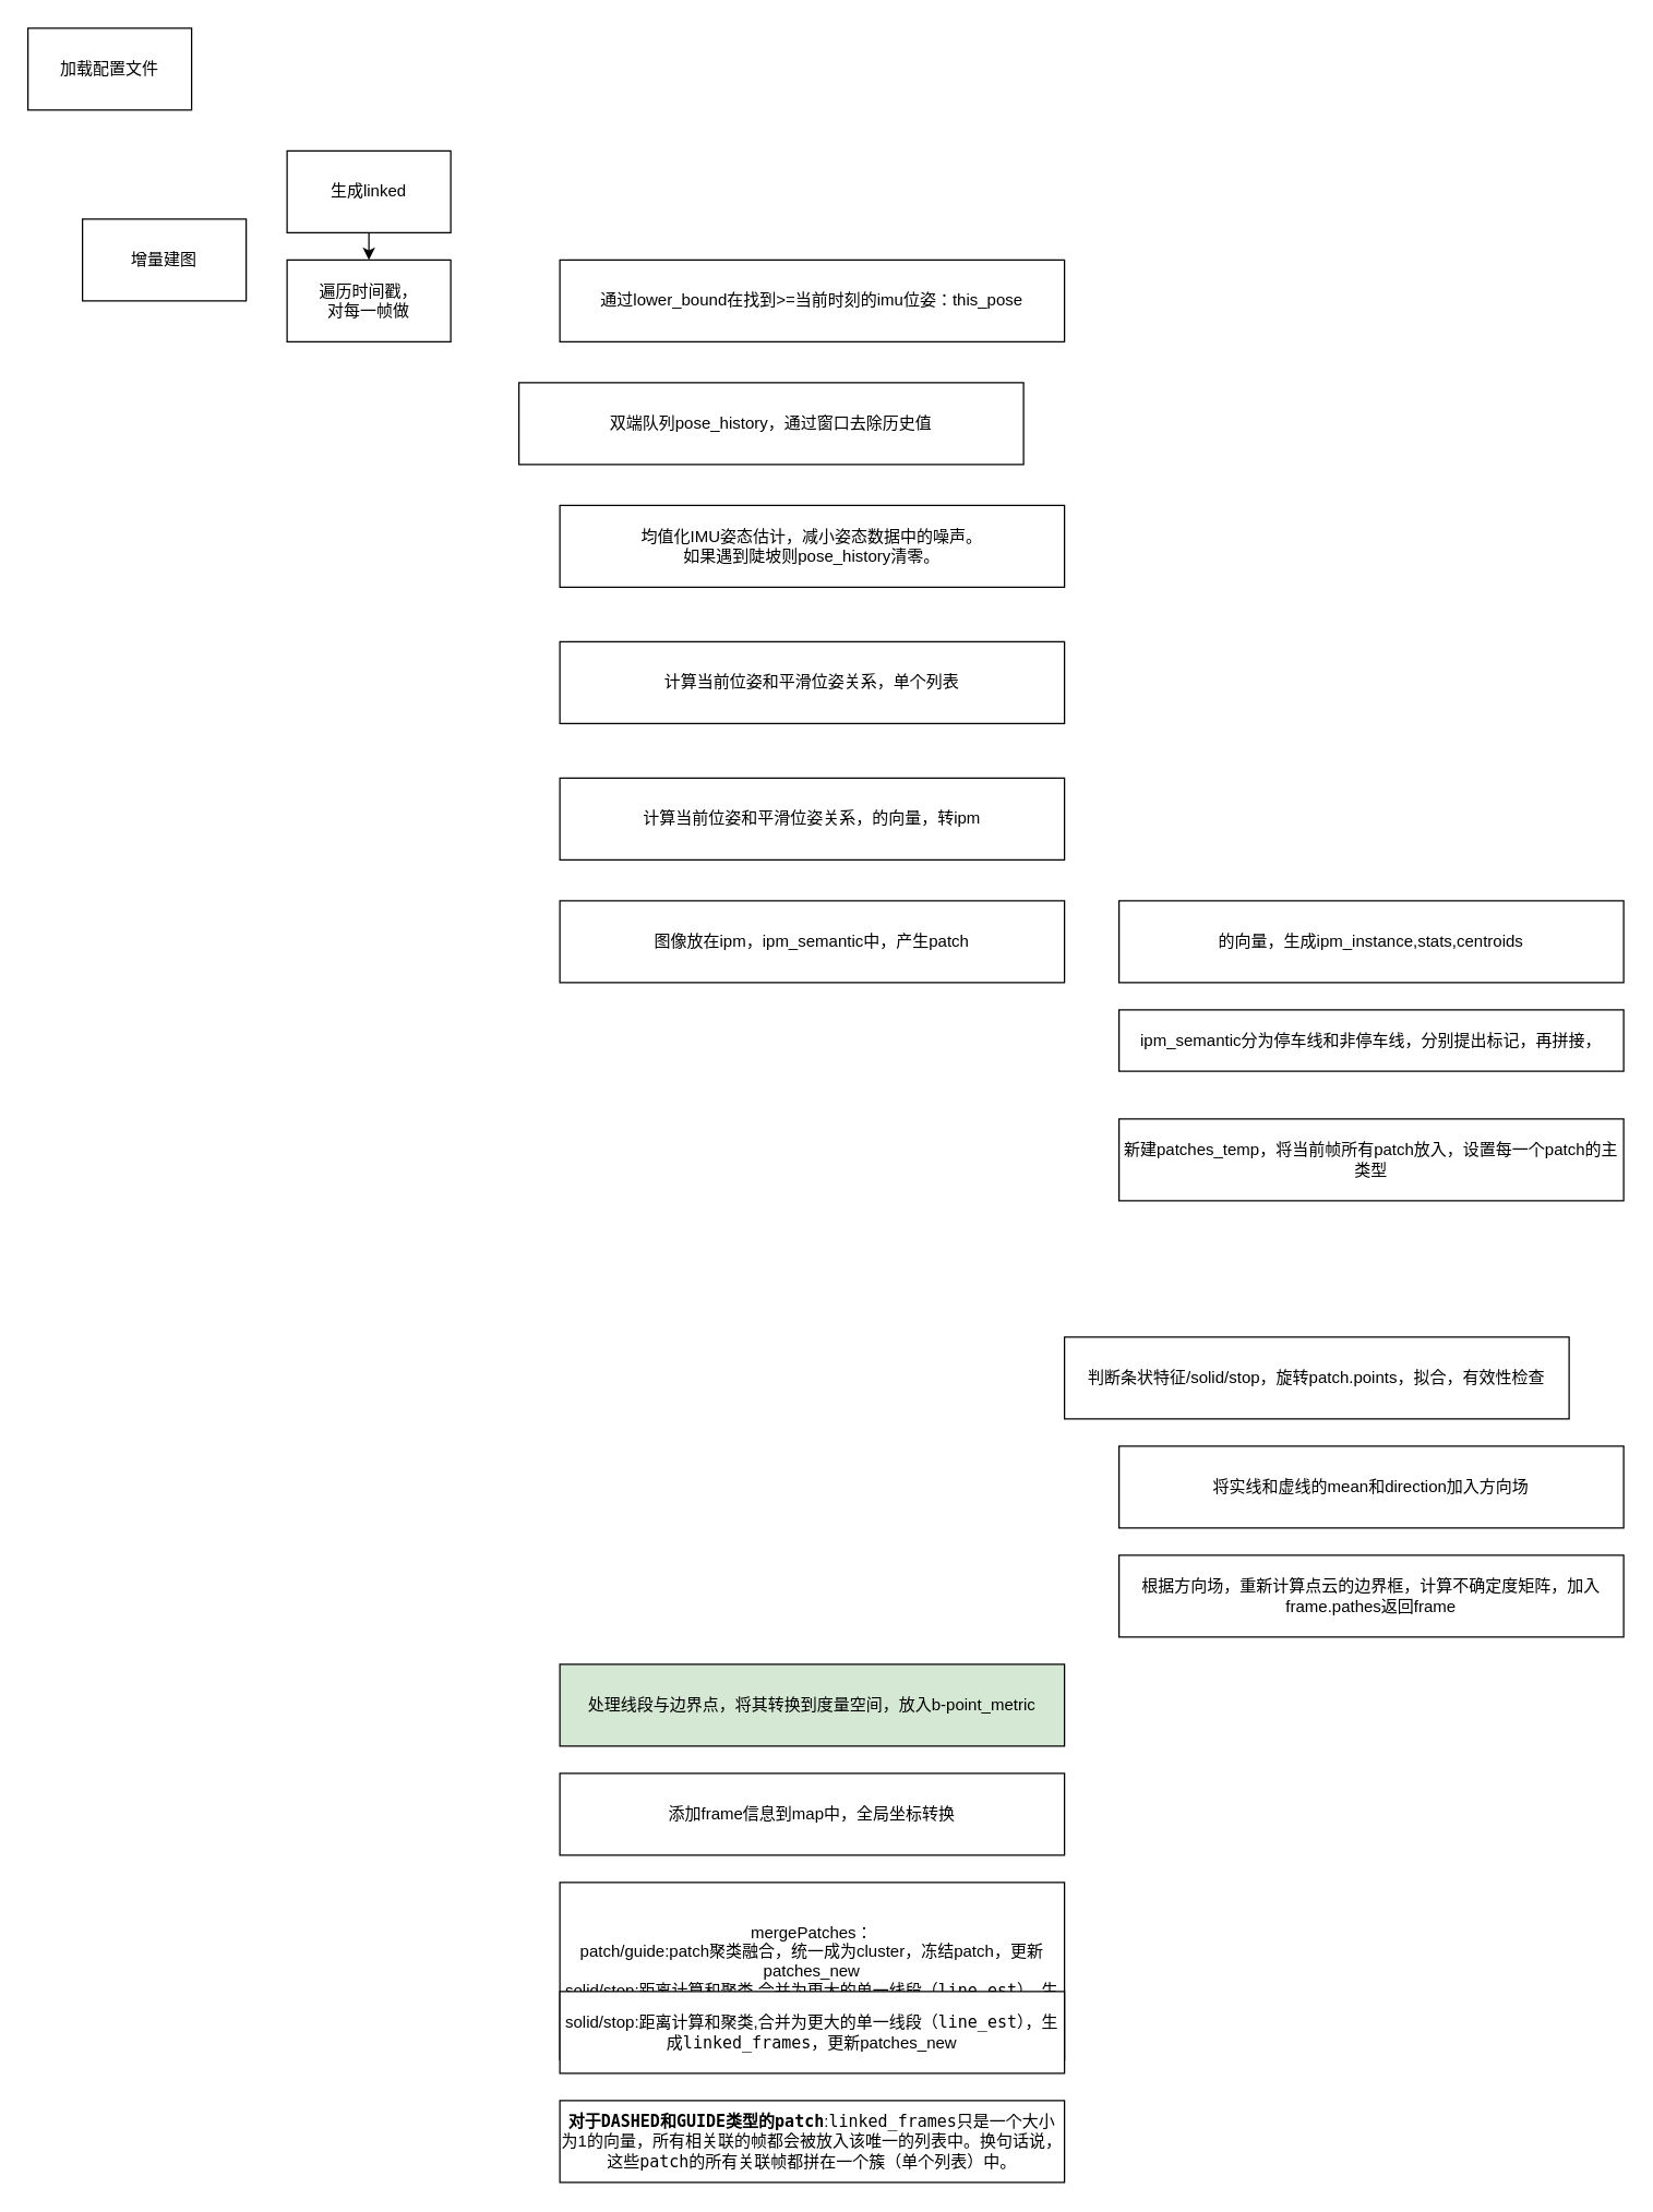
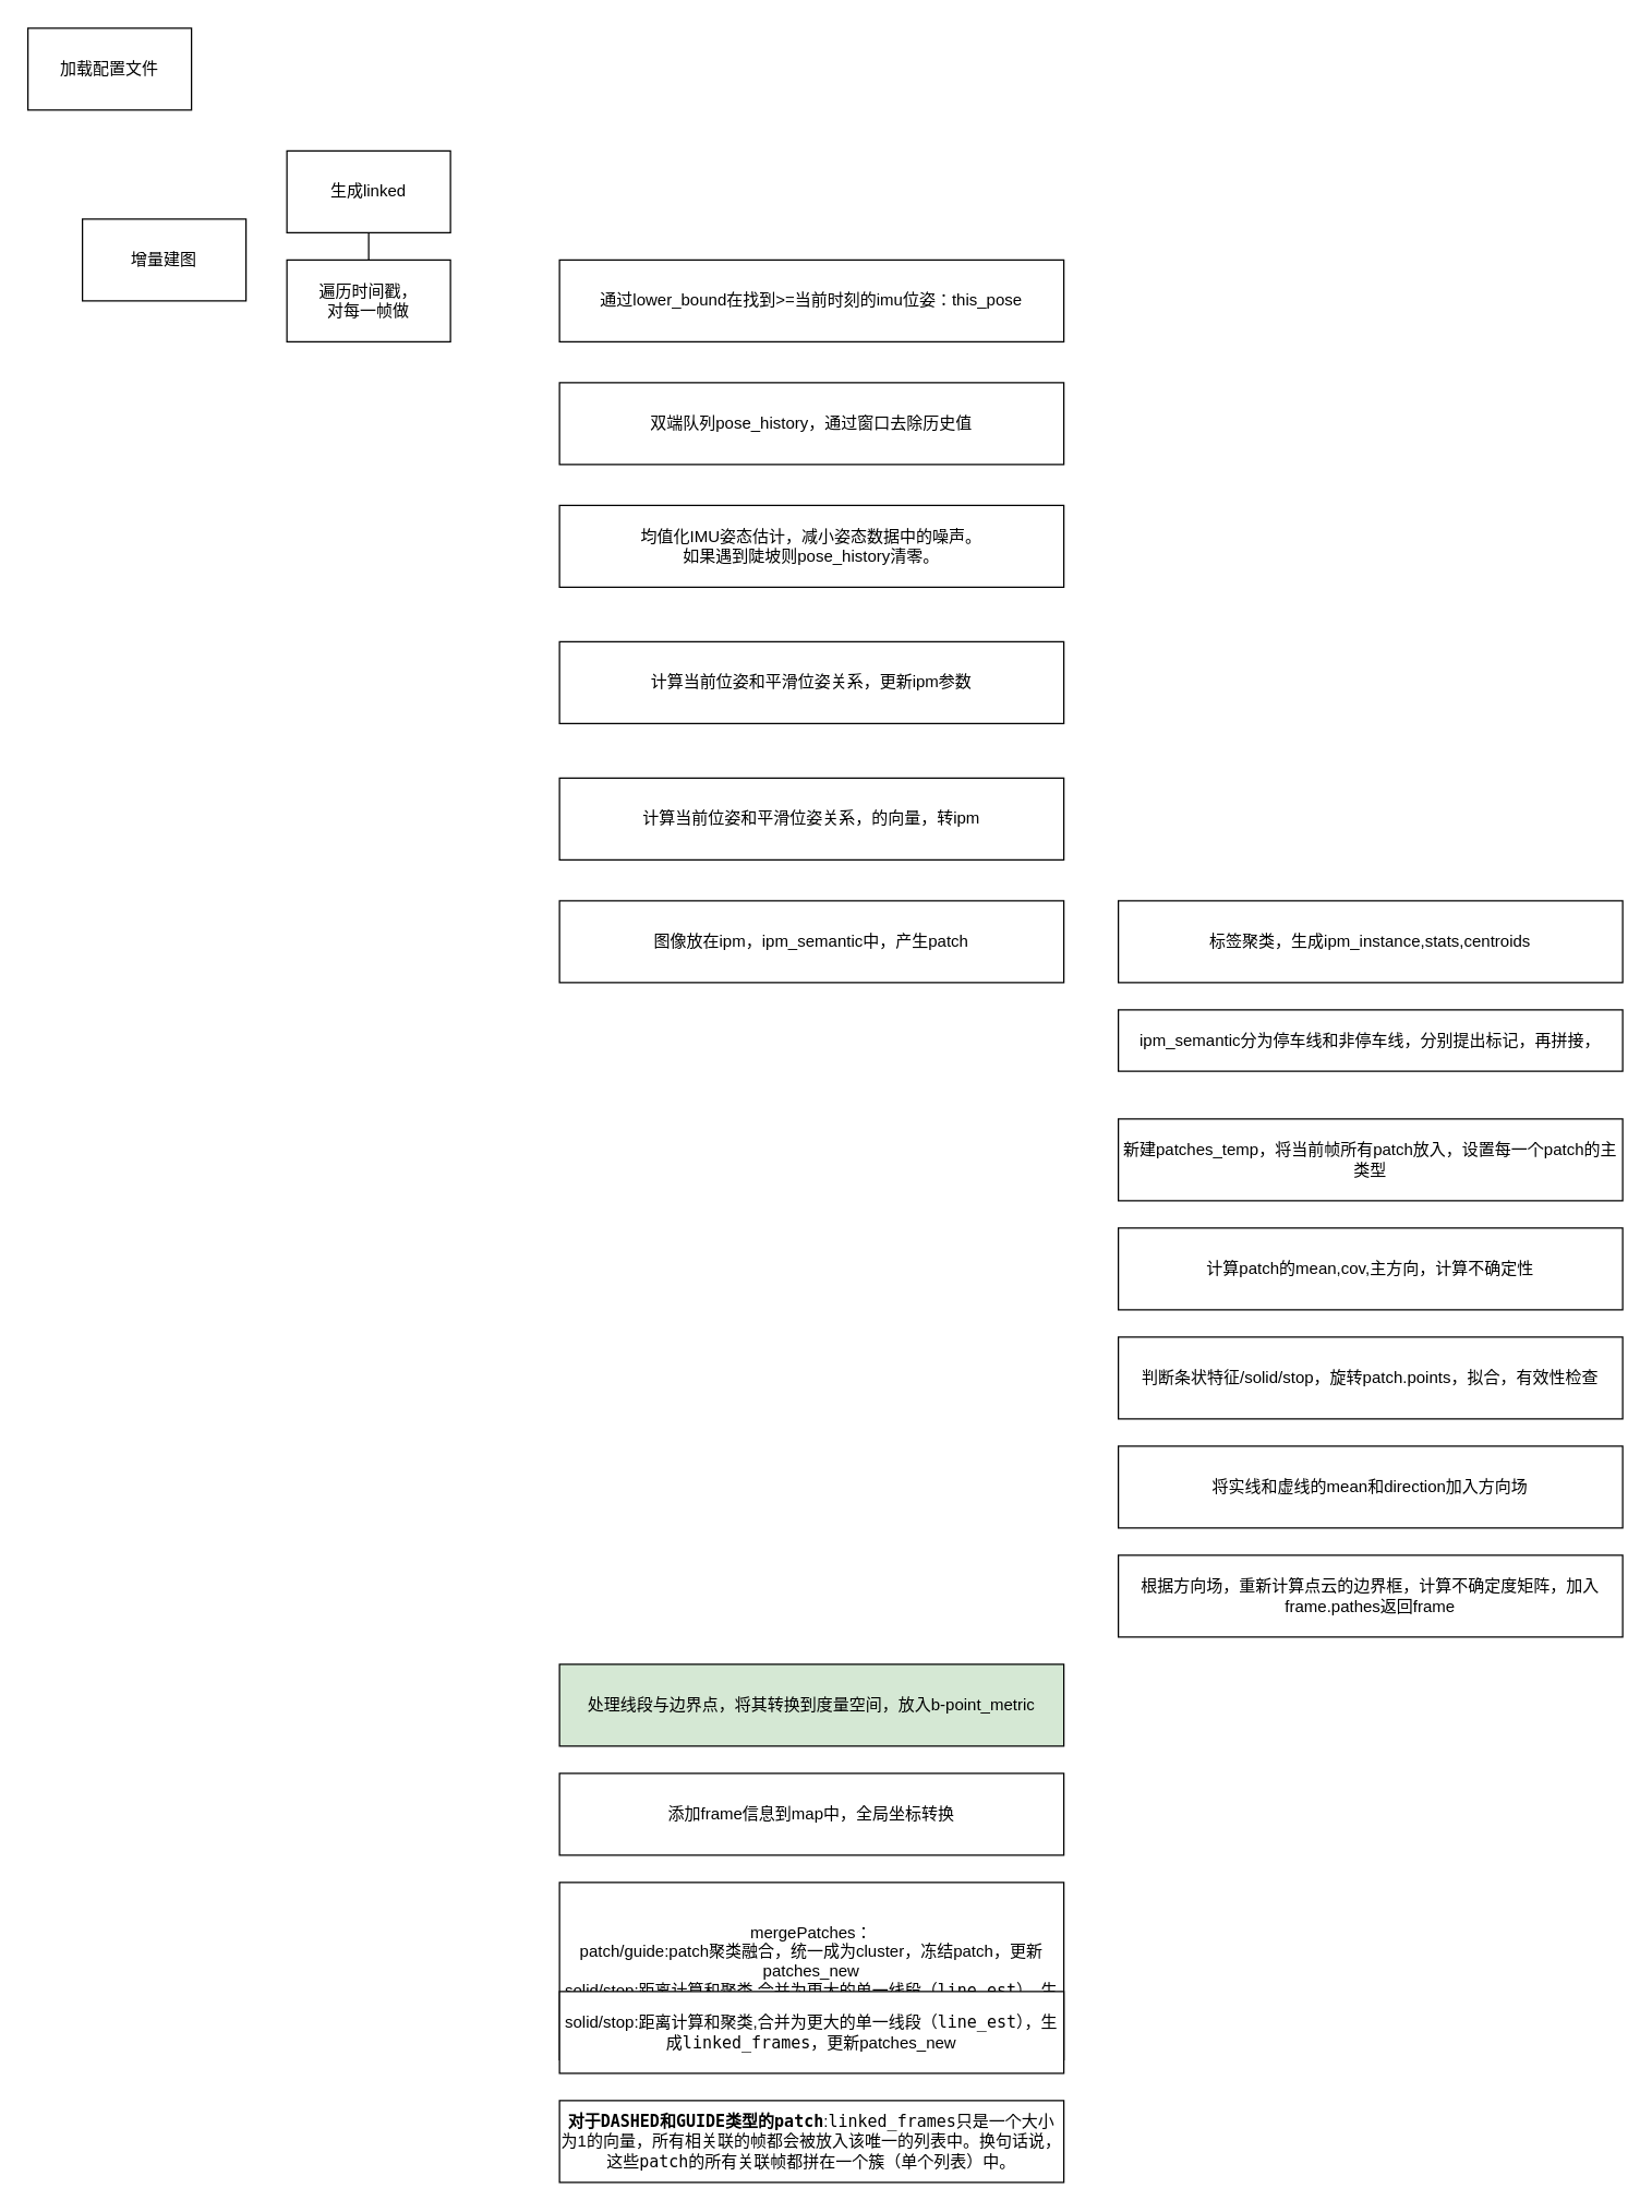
  <mxCell id="0" />
  <mxCell id="1" parent="0" />
  <mxCell id="2" value="加载配置文件" style="rounded=0;whiteSpace=wrap;html=1;" vertex="1" parent="1"><mxGeometry x="20" y="20" width="120" height="60" as="geometry" /></mxCell>
  <mxCell id="3" value="增量建图" style="rounded=0;whiteSpace=wrap;html=1;" vertex="1" parent="1"><mxGeometry x="60" y="160" width="120" height="60" as="geometry" /></mxCell>
- <mxCell id="4" style="edgeStyle=orthogonalEdgeStyle;rounded=0;orthogonalLoop=1;jettySize=auto;html=1;exitX=0.5;exitY=1;exitDx=0;exitDy=0;entryX=0.5;entryY=0;entryDx=0;entryDy=0;" edge="1" parent="1" source="5" target="6"><mxGeometry relative="1" as="geometry" /></mxCell>
+ <mxCell id="4" style="edgeStyle=orthogonalEdgeStyle;rounded=0;orthogonalLoop=1;jettySize=auto;html=1;exitX=0.5;exitY=1;exitDx=0;exitDy=0;entryX=0.5;entryY=0;entryDx=0;entryDy=0;endArrow=none;" edge="1" parent="1" source="5" target="6"><mxGeometry relative="1" as="geometry" /></mxCell>
  <mxCell id="5" value="生成linked" style="rounded=0;whiteSpace=wrap;html=1;" vertex="1" parent="1"><mxGeometry x="210" y="110" width="120" height="60" as="geometry" /></mxCell>
  <mxCell id="6" value="&lt;div&gt;遍历时间戳，&lt;/div&gt;&lt;div&gt;对每一帧做&lt;/div&gt;" style="rounded=0;whiteSpace=wrap;html=1;" vertex="1" parent="1"><mxGeometry x="210" y="190" width="120" height="60" as="geometry" /></mxCell>
  <mxCell id="7" value="通过lower_bound在找到&amp;gt;=当前时刻的imu位姿：this_pose" style="rounded=0;whiteSpace=wrap;html=1;" vertex="1" parent="1"><mxGeometry x="410" y="190" width="370" height="60" as="geometry" /></mxCell>
- <mxCell id="8" value="双端队列pose_history，通过窗口去除历史值" style="rounded=0;whiteSpace=wrap;html=1;" vertex="1" parent="1"><mxGeometry x="380" y="280" width="370" height="60" as="geometry" /></mxCell>
+ <mxCell id="8" value="双端队列pose_history，通过窗口去除历史值" style="rounded=0;whiteSpace=wrap;html=1;" vertex="1" parent="1"><mxGeometry x="410" y="280" width="370" height="60" as="geometry" /></mxCell>
  <mxCell id="9" value="&lt;div&gt;均值化IMU姿态估计，减小姿态数据中的噪声。&lt;/div&gt;&lt;div&gt;如果遇到陡坡则pose_history清零。&lt;br&gt;&lt;/div&gt;" style="rounded=0;whiteSpace=wrap;html=1;" vertex="1" parent="1"><mxGeometry x="410" y="370" width="370" height="60" as="geometry" /></mxCell>
- <mxCell id="10" value="计算当前位姿和平滑位姿关系，单个列表" style="rounded=0;whiteSpace=wrap;html=1;" vertex="1" parent="1"><mxGeometry x="410" y="470" width="370" height="60" as="geometry" /></mxCell>
+ <mxCell id="10" value="计算当前位姿和平滑位姿关系，更新ipm参数" style="rounded=0;whiteSpace=wrap;html=1;" vertex="1" parent="1"><mxGeometry x="410" y="470" width="370" height="60" as="geometry" /></mxCell>
  <mxCell id="11" value="计算当前位姿和平滑位姿关系，的向量，转ipm" style="rounded=0;whiteSpace=wrap;html=1;" vertex="1" parent="1"><mxGeometry x="410" y="570" width="370" height="60" as="geometry" /></mxCell>
  <mxCell id="12" value="&lt;div&gt;图像放在ipm，ipm_semantic中，产生patch&lt;/div&gt;" style="rounded=0;whiteSpace=wrap;html=1;" vertex="1" parent="1"><mxGeometry x="410" y="660" width="370" height="60" as="geometry" /></mxCell>
- <mxCell id="13" value="的向量，生成ipm_instance,stats,centroids" style="rounded=0;whiteSpace=wrap;html=1;" vertex="1" parent="1"><mxGeometry x="820" y="660" width="370" height="60" as="geometry" /></mxCell>
+ <mxCell id="13" value="标签聚类，生成ipm_instance,stats,centroids" style="rounded=0;whiteSpace=wrap;html=1;" vertex="1" parent="1"><mxGeometry x="820" y="660" width="370" height="60" as="geometry" /></mxCell>
  <mxCell id="14" value="ipm_semantic分为停车线和非停车线，分别提出标记，再拼接，" style="rounded=0;whiteSpace=wrap;html=1;" vertex="1" parent="1"><mxGeometry x="820" y="740" width="370" height="45" as="geometry" /></mxCell>
  <mxCell id="15" value="新建patches_temp，将当前帧所有patch放入，设置每一个patch的主类型" style="rounded=0;whiteSpace=wrap;html=1;" vertex="1" parent="1"><mxGeometry x="820" y="820" width="370" height="60" as="geometry" /></mxCell>
- <mxCell id="17" value="判断条状特征/solid/stop，旋转patch.points，拟合，有效性检查" style="rounded=0;whiteSpace=wrap;html=1;" vertex="1" parent="1"><mxGeometry x="780" y="980" width="370" height="60" as="geometry" /></mxCell>
+ <mxCell id="16" value="计算patch的mean,cov,主方向，计算不确定性" style="rounded=0;whiteSpace=wrap;html=1;" vertex="1" parent="1"><mxGeometry x="820" y="900" width="370" height="60" as="geometry" /></mxCell>
+ <mxCell id="17" value="判断条状特征/solid/stop，旋转patch.points，拟合，有效性检查" style="rounded=0;whiteSpace=wrap;html=1;" vertex="1" parent="1"><mxGeometry x="820" y="980" width="370" height="60" as="geometry" /></mxCell>
  <mxCell id="18" value="将实线和虚线的mean和direction加入方向场" style="rounded=0;whiteSpace=wrap;html=1;" vertex="1" parent="1"><mxGeometry x="820" y="1060" width="370" height="60" as="geometry" /></mxCell>
  <mxCell id="19" value="根据方向场，重新计算点云的边界框，计算不确定度矩阵，加入frame.pathes返回frame" style="rounded=0;whiteSpace=wrap;html=1;" vertex="1" parent="1"><mxGeometry x="820" y="1140" width="370" height="60" as="geometry" /></mxCell>
  <mxCell id="20" value="处理线段与边界点，将其转换到度量空间，放入b-point_metric" style="rounded=0;whiteSpace=wrap;html=1;fillColor=#d5e8d4;" vertex="1" parent="1"><mxGeometry x="410" y="1220" width="370" height="60" as="geometry" /></mxCell>
  <mxCell id="21" value="添加frame信息到map中，全局坐标转换" style="rounded=0;whiteSpace=wrap;html=1;" vertex="1" parent="1"><mxGeometry x="410" y="1300" width="370" height="60" as="geometry" /></mxCell>
  <mxCell id="22" value="&lt;div&gt;mergePatches：&lt;/div&gt;&lt;div&gt;patch/guide:patch聚类融合，统一成为cluster，冻结patch，更新patches_new&lt;/div&gt;&lt;div&gt;solid/stop:距离计算和聚类,合并为更大的单一线段（&lt;code&gt;line_est&lt;/code&gt;），生成&lt;code&gt;linked_frames，&lt;/code&gt;更新patches_new&lt;/div&gt;" style="rounded=0;whiteSpace=wrap;html=1;" vertex="1" parent="1"><mxGeometry x="410" y="1380" width="370" height="130" as="geometry" /></mxCell>
  <mxCell id="23" value="&lt;strong&gt;对于&lt;code&gt;DASHED&lt;/code&gt;和&lt;code&gt;GUIDE&lt;/code&gt;类型的&lt;code&gt;patch&lt;/code&gt;&lt;/strong&gt;:&lt;code&gt;linked_frames&lt;/code&gt;只是一个大小为1的向量，所有相关联的帧都会被放入该唯一的列表中。换句话说，这些&lt;code&gt;patch&lt;/code&gt;的所有关联帧都拼在一个簇（单个列表）中。" style="rounded=0;whiteSpace=wrap;html=1;" vertex="1" parent="1"><mxGeometry x="410" y="1540" width="370" height="60" as="geometry" /></mxCell>
  <mxCell id="24" value="solid/stop:距离计算和聚类,合并为更大的单一线段（&lt;code&gt;line_est&lt;/code&gt;），生成&lt;code&gt;linked_frames，&lt;/code&gt;更新patches_new" style="rounded=0;whiteSpace=wrap;html=1;" vertex="1" parent="1"><mxGeometry x="410" y="1460" width="370" height="60" as="geometry" /></mxCell>
